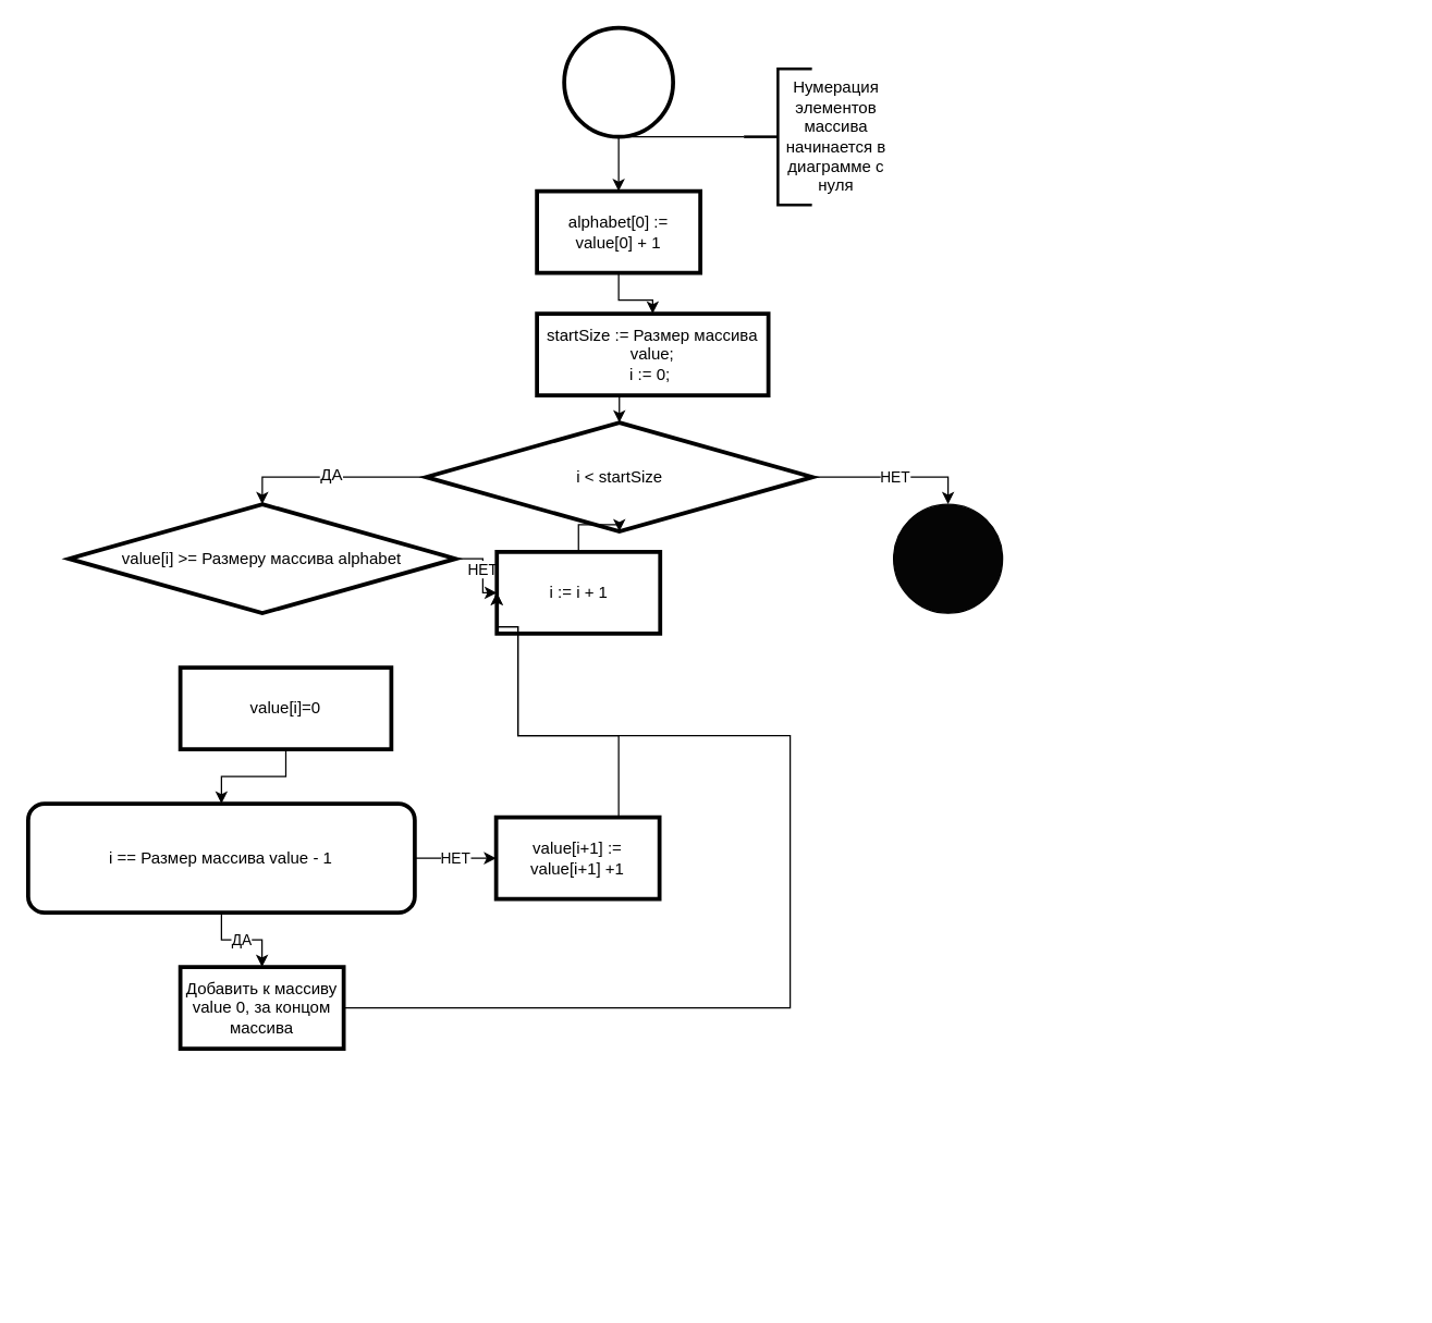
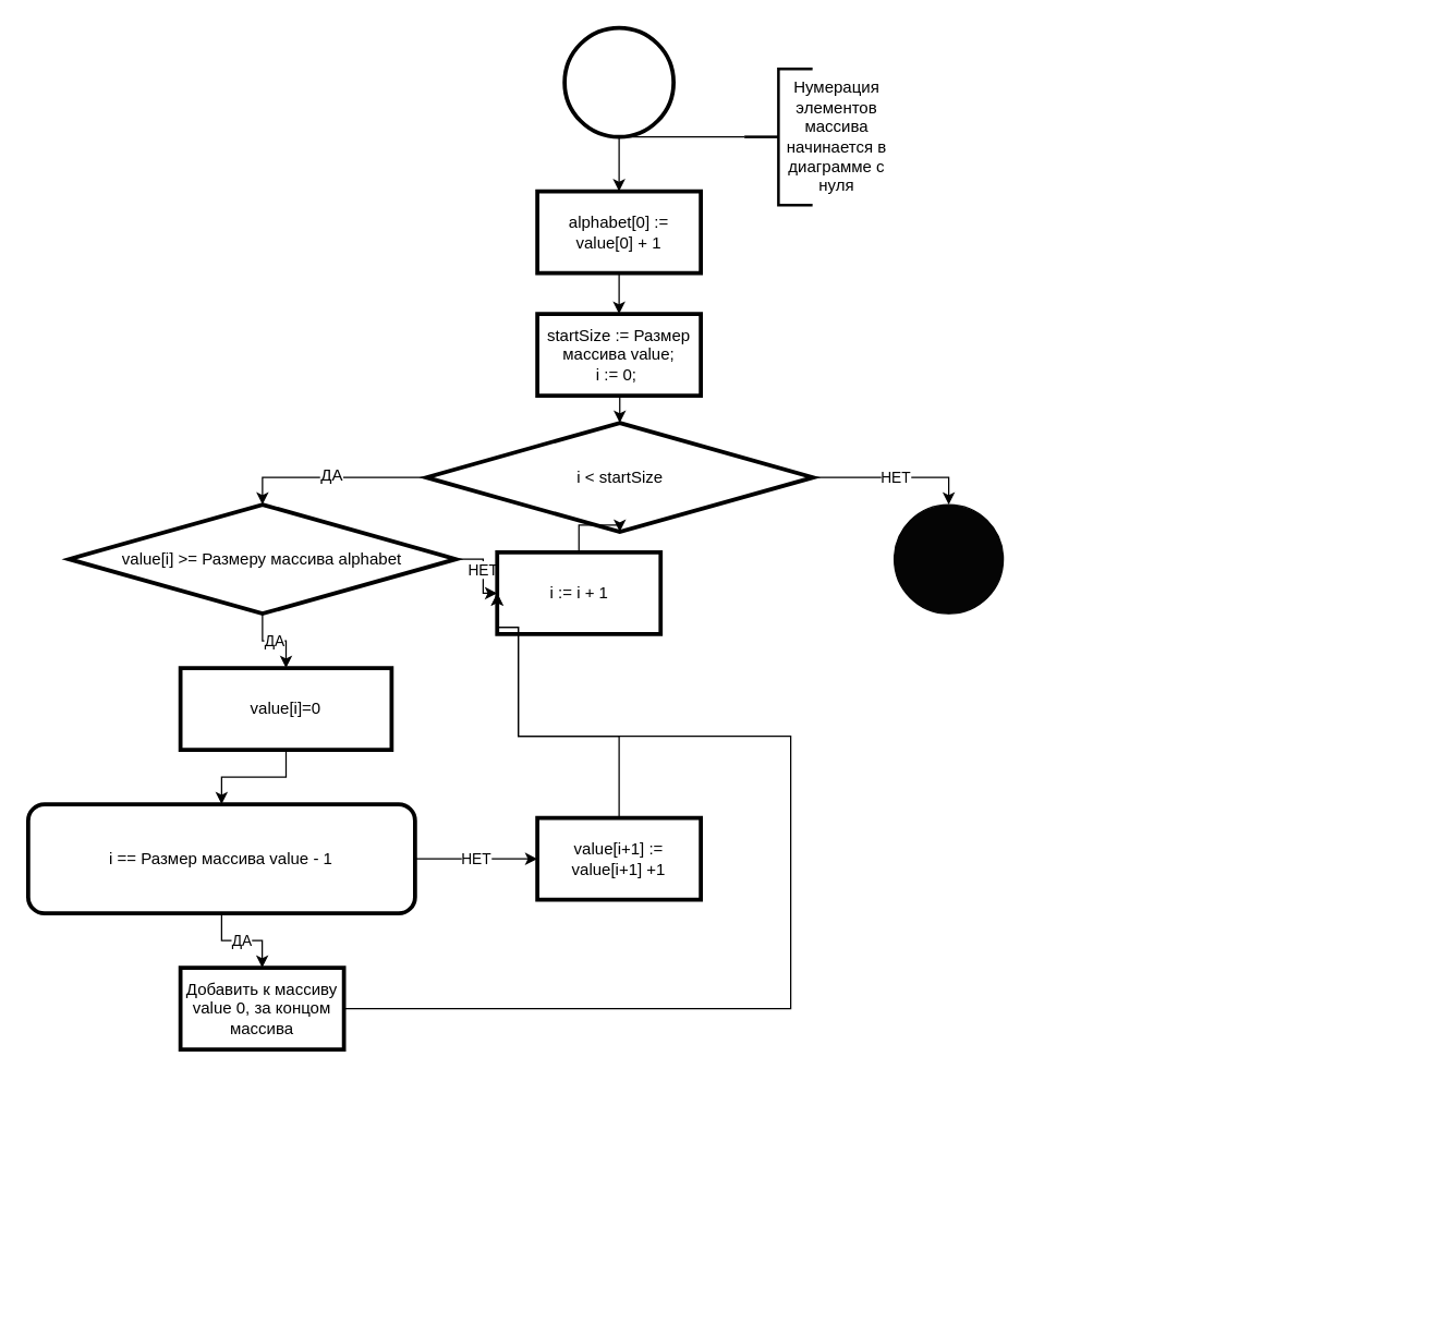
  <mxCell id="0" />
  <mxCell id="1" parent="0" />
  <mxCell id="2" style="edgeStyle=orthogonalEdgeStyle;rounded=0;orthogonalLoop=1;jettySize=auto;html=1;entryX=0.5;entryY=0;entryDx=0;entryDy=0;" edge="1" parent="1" source="3" target="12"><mxGeometry relative="1" as="geometry" /></mxCell>
  <mxCell id="3" value="" style="ellipse;whiteSpace=wrap;html=1;aspect=fixed;strokeWidth=3;" parent="1" vertex="1"><mxGeometry x="414" y="20" width="80" height="80" as="geometry" /></mxCell>
  <mxCell id="4" value="" style="ellipse;whiteSpace=wrap;html=1;aspect=fixed;fontColor=#000000;fillColor=#050505;" parent="1" vertex="1"><mxGeometry x="656" y="370" width="80" height="80" as="geometry" /></mxCell>
  <mxCell id="5" style="edgeStyle=orthogonalEdgeStyle;rounded=0;orthogonalLoop=1;jettySize=auto;html=1;exitX=1;exitY=0.5;exitDx=0;exitDy=0;entryX=0.5;entryY=0;entryDx=0;entryDy=0;fontColor=#000000;" parent="1" edge="1"><mxGeometry relative="1" as="geometry"><Array as="points"><mxPoint x="597" y="200" /><mxPoint x="1030" y="200" /><mxPoint x="1030" y="950" /><mxPoint x="453" y="950" /></Array><mxPoint x="596" y="310" as="sourcePoint" /></mxGeometry></mxCell>
  <mxCell id="6" style="edgeStyle=orthogonalEdgeStyle;rounded=0;orthogonalLoop=1;jettySize=auto;html=1;entryX=0.5;entryY=0;entryDx=0;entryDy=0;" edge="1" parent="1" source="9" target="19"><mxGeometry relative="1" as="geometry"><mxPoint x="198.4" y="370" as="targetPoint" /><Array as="points"><mxPoint x="192" y="350" /></Array></mxGeometry></mxCell>
  <mxCell id="7" value="ДА" style="text;html=1;resizable=0;points=[];align=center;verticalAlign=middle;labelBackgroundColor=#ffffff;" vertex="1" connectable="0" parent="6"><mxGeometry x="0.0" y="-2" relative="1" as="geometry"><mxPoint as="offset" /></mxGeometry></mxCell>
  <mxCell id="8" value="НЕТ" style="edgeStyle=orthogonalEdgeStyle;rounded=0;orthogonalLoop=1;jettySize=auto;html=1;entryX=0.5;entryY=0;entryDx=0;entryDy=0;" edge="1" parent="1" source="9" target="4"><mxGeometry relative="1" as="geometry" /></mxCell>
  <mxCell id="9" value="i &amp;lt; startSize" style="rhombus;whiteSpace=wrap;html=1;fillColor=#FFFFFF;fontColor=#000000;strokeWidth=3;" parent="1" vertex="1"><mxGeometry x="312.5" y="310" width="284" height="80" as="geometry" /></mxCell>
  <mxCell id="10" value="Нумерация элементов массива начинается в диаграмме с нуля" style="text;html=1;strokeColor=none;fillColor=none;align=center;verticalAlign=middle;whiteSpace=wrap;rounded=0;" parent="1" vertex="1"><mxGeometry x="572" y="60" width="84" height="80" as="geometry" /></mxCell>
  <mxCell id="11" style="edgeStyle=orthogonalEdgeStyle;rounded=0;orthogonalLoop=1;jettySize=auto;html=1;entryX=0.5;entryY=0;entryDx=0;entryDy=0;" edge="1" parent="1" source="12" target="16"><mxGeometry relative="1" as="geometry" /></mxCell>
  <mxCell id="12" value="alphabet[0] := value[0] + 1" style="rounded=0;whiteSpace=wrap;html=1;strokeWidth=3;" parent="1" vertex="1"><mxGeometry x="394" y="140" width="120" height="60" as="geometry" /></mxCell>
  <mxCell id="13" style="edgeStyle=orthogonalEdgeStyle;rounded=0;orthogonalLoop=1;jettySize=auto;html=1;endArrow=none;endFill=0;entryX=0.5;entryY=1;entryDx=0;entryDy=0;" parent="1" source="14" target="3" edge="1"><mxGeometry relative="1" as="geometry"><mxPoint x="450" y="110" as="targetPoint" /><Array as="points"><mxPoint x="490" y="100" /><mxPoint x="490" y="100" /></Array></mxGeometry></mxCell>
  <mxCell id="14" value="" style="strokeWidth=2;html=1;shape=mxgraph.flowchart.annotation_2;align=left;pointerEvents=1" parent="1" vertex="1"><mxGeometry x="546" y="50" width="50" height="100" as="geometry" /></mxCell>
  <mxCell id="15" style="edgeStyle=orthogonalEdgeStyle;rounded=0;orthogonalLoop=1;jettySize=auto;html=1;entryX=0.5;entryY=0;entryDx=0;entryDy=0;" edge="1" parent="1" source="16" target="9"><mxGeometry relative="1" as="geometry"><Array as="points"><mxPoint x="455" y="310" /><mxPoint x="455" y="310" /></Array></mxGeometry></mxCell>
- <mxCell id="16" value="startSize := Размер массива value;&lt;br&gt;i := 0;&amp;nbsp;" style="rounded=0;whiteSpace=wrap;html=1;strokeWidth=3;" vertex="1" parent="1"><mxGeometry x="394" y="230" width="170" height="60" as="geometry" /></mxCell>
+ <mxCell id="16" value="startSize := Размер массива value;&lt;br&gt;i := 0;&amp;nbsp;" style="rounded=0;whiteSpace=wrap;html=1;strokeWidth=3;" vertex="1" parent="1"><mxGeometry x="394" y="230" width="120" height="60" as="geometry" /></mxCell>
  <mxCell id="17" value="НЕТ" style="edgeStyle=orthogonalEdgeStyle;rounded=0;orthogonalLoop=1;jettySize=auto;html=1;entryX=0;entryY=0.5;entryDx=0;entryDy=0;" edge="1" parent="1" source="19" target="21"><mxGeometry relative="1" as="geometry" /></mxCell>
+ <mxCell id="18" value="ДА" style="edgeStyle=orthogonalEdgeStyle;rounded=0;orthogonalLoop=1;jettySize=auto;html=1;entryX=0.5;entryY=0;entryDx=0;entryDy=0;" edge="1" parent="1" source="19" target="23"><mxGeometry relative="1" as="geometry" /></mxCell>
  <mxCell id="19" value="value[i] &amp;gt;= Размеру массива alphabet" style="rhombus;whiteSpace=wrap;html=1;fillColor=#FFFFFF;fontColor=#000000;strokeWidth=3;" vertex="1" parent="1"><mxGeometry x="50.2" y="370" width="284" height="80" as="geometry" /></mxCell>
  <mxCell id="20" style="edgeStyle=orthogonalEdgeStyle;rounded=0;orthogonalLoop=1;jettySize=auto;html=1;entryX=0.5;entryY=1;entryDx=0;entryDy=0;" edge="1" parent="1" source="21" target="9"><mxGeometry relative="1" as="geometry" /></mxCell>
  <mxCell id="21" value="i := i + 1" style="rounded=0;whiteSpace=wrap;html=1;strokeWidth=3;" vertex="1" parent="1"><mxGeometry x="364.5" y="405" width="120" height="60" as="geometry" /></mxCell>
  <mxCell id="22" style="edgeStyle=orthogonalEdgeStyle;rounded=0;orthogonalLoop=1;jettySize=auto;html=1;entryX=0.5;entryY=0;entryDx=0;entryDy=0;exitX=0.5;exitY=1;exitDx=0;exitDy=0;" edge="1" parent="1" source="23" target="26"><mxGeometry relative="1" as="geometry" /></mxCell>
  <mxCell id="23" value="value[i]=0" style="rounded=0;whiteSpace=wrap;html=1;strokeWidth=3;" vertex="1" parent="1"><mxGeometry x="132" y="490" width="155" height="60" as="geometry" /></mxCell>
  <mxCell id="24" value="ДА" style="edgeStyle=orthogonalEdgeStyle;rounded=0;orthogonalLoop=1;jettySize=auto;html=1;exitX=0.5;exitY=1;exitDx=0;exitDy=0;entryX=0.5;entryY=0;entryDx=0;entryDy=0;" edge="1" parent="1" source="26" target="28"><mxGeometry relative="1" as="geometry" /></mxCell>
  <mxCell id="25" value="НЕТ" style="edgeStyle=orthogonalEdgeStyle;rounded=0;orthogonalLoop=1;jettySize=auto;html=1;entryX=0;entryY=0.5;entryDx=0;entryDy=0;" edge="1" parent="1" source="26" target="30"><mxGeometry relative="1" as="geometry" /></mxCell>
  <mxCell id="26" value="i == Размер массива value - 1" style="whiteSpace=wrap;html=1;fillColor=#FFFFFF;fontColor=#000000;strokeWidth=3;rounded=1;" vertex="1" parent="1"><mxGeometry x="20.2" y="590" width="284" height="80" as="geometry" /></mxCell>
  <mxCell id="27" style="edgeStyle=orthogonalEdgeStyle;rounded=0;orthogonalLoop=1;jettySize=auto;html=1;entryX=0;entryY=0.5;entryDx=0;entryDy=0;" edge="1" parent="1" source="28" target="21"><mxGeometry relative="1" as="geometry"><Array as="points"><mxPoint x="580" y="740" /><mxPoint x="580" y="540" /><mxPoint x="380" y="540" /><mxPoint x="380" y="460" /></Array></mxGeometry></mxCell>
  <mxCell id="28" value="Добавить к массиву value 0, за концом массива" style="rounded=0;whiteSpace=wrap;html=1;strokeWidth=3;" vertex="1" parent="1"><mxGeometry x="132" y="710" width="120" height="60" as="geometry" /></mxCell>
  <mxCell id="29" style="edgeStyle=orthogonalEdgeStyle;rounded=0;orthogonalLoop=1;jettySize=auto;html=1;entryX=0;entryY=0.5;entryDx=0;entryDy=0;" edge="1" parent="1" source="30" target="21"><mxGeometry relative="1" as="geometry"><Array as="points"><mxPoint x="454" y="540" /><mxPoint x="380" y="540" /><mxPoint x="380" y="460" /></Array></mxGeometry></mxCell>
- <mxCell id="30" value="value[i+1] := value[i+1] +1" style="rounded=0;whiteSpace=wrap;html=1;strokeWidth=3;" vertex="1" parent="1"><mxGeometry x="364" y="600" width="120" height="60" as="geometry" /></mxCell>
+ <mxCell id="30" value="value[i+1] := value[i+1] +1" style="rounded=0;whiteSpace=wrap;html=1;strokeWidth=3;" vertex="1" parent="1"><mxGeometry x="394" y="600" width="120" height="60" as="geometry" /></mxCell>
